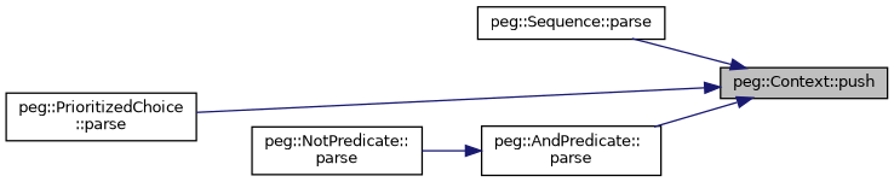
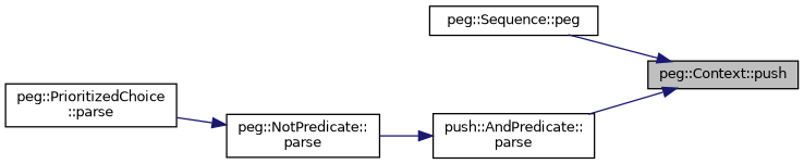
  digraph {
    rankdir=RL
    node [color=black fillcolor=white fontname=Helvetica fontsize=10 shape=record style=filled]
    edge [color=midnightblue dir=back fontname=Helvetica fontsize=10 labelfontname=Helvetica labelfontsize=10 style=solid]
    n1 [fillcolor=grey75 fontcolor=black height=0.2 label="peg::Context::push" width=0.4]
-   n2 [height=0.2 label="peg::Sequence::parse" width=0.4]
+   n2 [height=0.2 label="peg::Sequence::peg" width=0.4]
    n3 [height=0.2 label="peg::PrioritizedChoice\l::parse" width=0.4]
-   n4 [height=0.2 label="peg::AndPredicate::\lparse" width=0.4]
+   n4 [height=0.2 label="push::AndPredicate::\lparse" width=0.4]
    n5 [height=0.2 label="peg::NotPredicate::\lparse" width=0.4]
    n1 -> n2
-   n1 -> n3
+   n5 -> n3
    n1 -> n4
    n4 -> n5
  }
